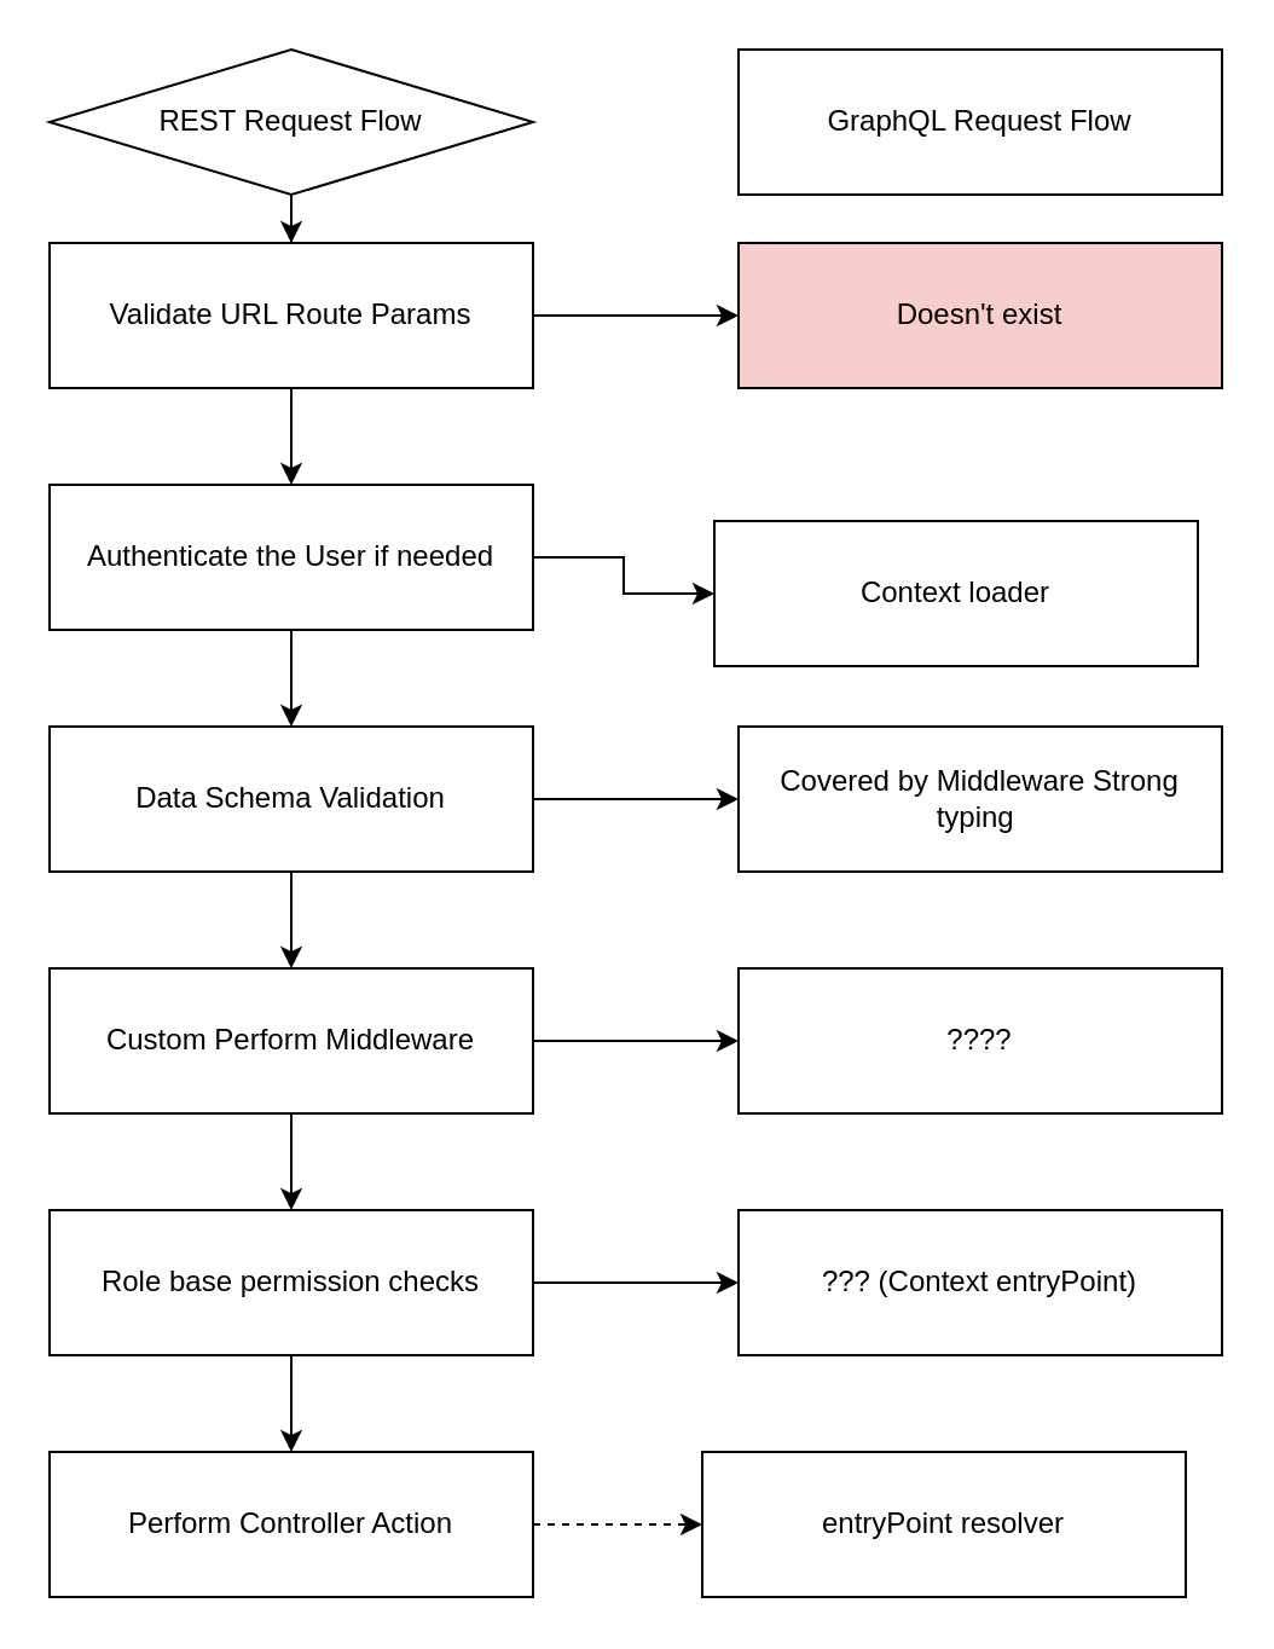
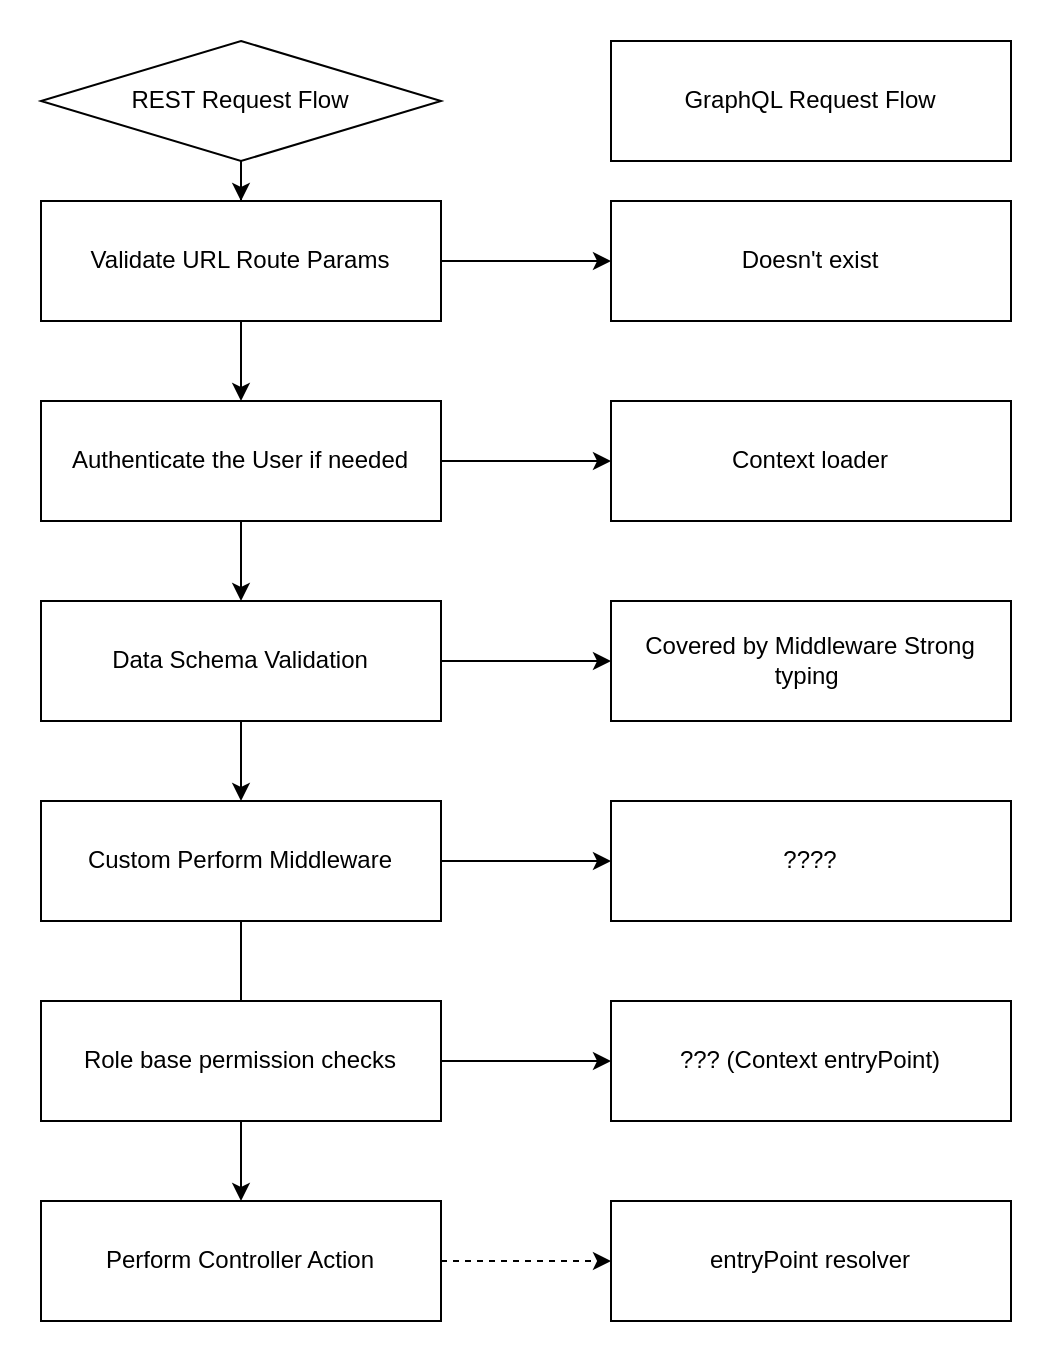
  <mxCell id="0" />
  <mxCell id="1" parent="0" />
  <mxCell id="2" value="" style="edgeStyle=orthogonalEdgeStyle;rounded=0;orthogonalLoop=1;jettySize=auto;html=1;" edge="1" parent="1" source="3" target="12"><mxGeometry relative="1" as="geometry" /></mxCell>
  <mxCell id="3" value="REST Request Flow" style="rhombus;whiteSpace=wrap;html=1;" vertex="1" parent="1"><mxGeometry x="20" y="20" width="200" height="60" as="geometry" /></mxCell>
  <mxCell id="4" value="" style="edgeStyle=orthogonalEdgeStyle;rounded=0;orthogonalLoop=1;jettySize=auto;html=1;" edge="1" parent="1" source="6" target="15"><mxGeometry relative="1" as="geometry" /></mxCell>
  <mxCell id="5" value="" style="edgeStyle=orthogonalEdgeStyle;rounded=0;orthogonalLoop=1;jettySize=auto;html=1;" edge="1" parent="1" source="6" target="22"><mxGeometry relative="1" as="geometry" /></mxCell>
  <mxCell id="6" value="Data Schema Validation" style="rounded=0;whiteSpace=wrap;html=1;" vertex="1" parent="1"><mxGeometry x="20" y="300" width="200" height="60" as="geometry" /></mxCell>
  <mxCell id="7" value="" style="edgeStyle=orthogonalEdgeStyle;rounded=0;orthogonalLoop=1;jettySize=auto;html=1;" edge="1" parent="1" source="9" target="6"><mxGeometry relative="1" as="geometry" /></mxCell>
  <mxCell id="8" value="" style="edgeStyle=orthogonalEdgeStyle;rounded=0;orthogonalLoop=1;jettySize=auto;html=1;" edge="1" parent="1" source="9" target="23"><mxGeometry relative="1" as="geometry" /></mxCell>
  <mxCell id="9" value="Authenticate the User if needed" style="rounded=0;whiteSpace=wrap;html=1;" vertex="1" parent="1"><mxGeometry x="20" y="200" width="200" height="60" as="geometry" /></mxCell>
  <mxCell id="10" value="" style="edgeStyle=orthogonalEdgeStyle;rounded=0;orthogonalLoop=1;jettySize=auto;html=1;" edge="1" parent="1" source="12" target="9"><mxGeometry relative="1" as="geometry" /></mxCell>
  <mxCell id="11" value="" style="edgeStyle=orthogonalEdgeStyle;rounded=0;orthogonalLoop=1;jettySize=auto;html=1;" edge="1" parent="1" source="12" target="24"><mxGeometry relative="1" as="geometry" /></mxCell>
  <mxCell id="12" value="Validate URL Route Params" style="rounded=0;whiteSpace=wrap;html=1;" vertex="1" parent="1"><mxGeometry x="20" y="100" width="200" height="60" as="geometry" /></mxCell>
- <mxCell id="13" value="" style="edgeStyle=orthogonalEdgeStyle;rounded=0;orthogonalLoop=1;jettySize=auto;html=1;" edge="1" parent="1" source="15" target="18"><mxGeometry relative="1" as="geometry" /></mxCell>
+ <mxCell id="13" value="" style="edgeStyle=orthogonalEdgeStyle;rounded=0;orthogonalLoop=1;jettySize=auto;html=1;endArrow=none;" edge="1" parent="1" source="15" target="18"><mxGeometry relative="1" as="geometry" /></mxCell>
  <mxCell id="14" value="" style="edgeStyle=orthogonalEdgeStyle;rounded=0;orthogonalLoop=1;jettySize=auto;html=1;" edge="1" parent="1" source="15" target="25"><mxGeometry relative="1" as="geometry" /></mxCell>
  <mxCell id="15" value="Custom Perform Middleware" style="rounded=0;whiteSpace=wrap;html=1;" vertex="1" parent="1"><mxGeometry x="20" y="400" width="200" height="60" as="geometry" /></mxCell>
  <mxCell id="16" value="" style="edgeStyle=orthogonalEdgeStyle;rounded=0;orthogonalLoop=1;jettySize=auto;html=1;" edge="1" parent="1" source="18" target="20"><mxGeometry relative="1" as="geometry" /></mxCell>
  <mxCell id="17" value="" style="edgeStyle=orthogonalEdgeStyle;rounded=0;orthogonalLoop=1;jettySize=auto;html=1;" edge="1" parent="1" source="18" target="26"><mxGeometry relative="1" as="geometry" /></mxCell>
  <mxCell id="18" value="Role base permission checks" style="rounded=0;whiteSpace=wrap;html=1;" vertex="1" parent="1"><mxGeometry x="20" y="500" width="200" height="60" as="geometry" /></mxCell>
  <mxCell id="19" value="" style="edgeStyle=orthogonalEdgeStyle;rounded=0;orthogonalLoop=1;jettySize=auto;html=1;dashed=1;" edge="1" parent="1" source="20" target="27"><mxGeometry relative="1" as="geometry" /></mxCell>
  <mxCell id="20" value="Perform Controller Action" style="rounded=0;whiteSpace=wrap;html=1;" vertex="1" parent="1"><mxGeometry x="20" y="600" width="200" height="60" as="geometry" /></mxCell>
  <mxCell id="21" value="GraphQL Request Flow" style="rounded=0;whiteSpace=wrap;html=1;" vertex="1" parent="1"><mxGeometry x="305" y="20" width="200" height="60" as="geometry" /></mxCell>
  <mxCell id="22" value="Covered by Middleware Strong typing&amp;nbsp;" style="rounded=0;whiteSpace=wrap;html=1;" vertex="1" parent="1"><mxGeometry x="305" y="300" width="200" height="60" as="geometry" /></mxCell>
- <mxCell id="23" value="Context loader" style="rounded=0;whiteSpace=wrap;html=1;" vertex="1" parent="1"><mxGeometry x="295" y="215" width="200" height="60" as="geometry" /></mxCell>
- <mxCell id="24" value="Doesn't exist" style="rounded=0;whiteSpace=wrap;html=1;fillColor=#f8cecc;" vertex="1" parent="1"><mxGeometry x="305" y="100" width="200" height="60" as="geometry" /></mxCell>
+ <mxCell id="23" value="Context loader" style="rounded=0;whiteSpace=wrap;html=1;" vertex="1" parent="1"><mxGeometry x="305" y="200" width="200" height="60" as="geometry" /></mxCell>
+ <mxCell id="24" value="Doesn't exist" style="rounded=0;whiteSpace=wrap;html=1;" vertex="1" parent="1"><mxGeometry x="305" y="100" width="200" height="60" as="geometry" /></mxCell>
  <mxCell id="25" value="????" style="rounded=0;whiteSpace=wrap;html=1;" vertex="1" parent="1"><mxGeometry x="305" y="400" width="200" height="60" as="geometry" /></mxCell>
  <mxCell id="26" value="??? (Context entryPoint)" style="rounded=0;whiteSpace=wrap;html=1;" vertex="1" parent="1"><mxGeometry x="305" y="500" width="200" height="60" as="geometry" /></mxCell>
- <mxCell id="27" value="entryPoint resolver" style="rounded=0;whiteSpace=wrap;html=1;" vertex="1" parent="1"><mxGeometry x="290" y="600" width="200" height="60" as="geometry" /></mxCell>
+ <mxCell id="27" value="entryPoint resolver" style="rounded=0;whiteSpace=wrap;html=1;" vertex="1" parent="1"><mxGeometry x="305" y="600" width="200" height="60" as="geometry" /></mxCell>
